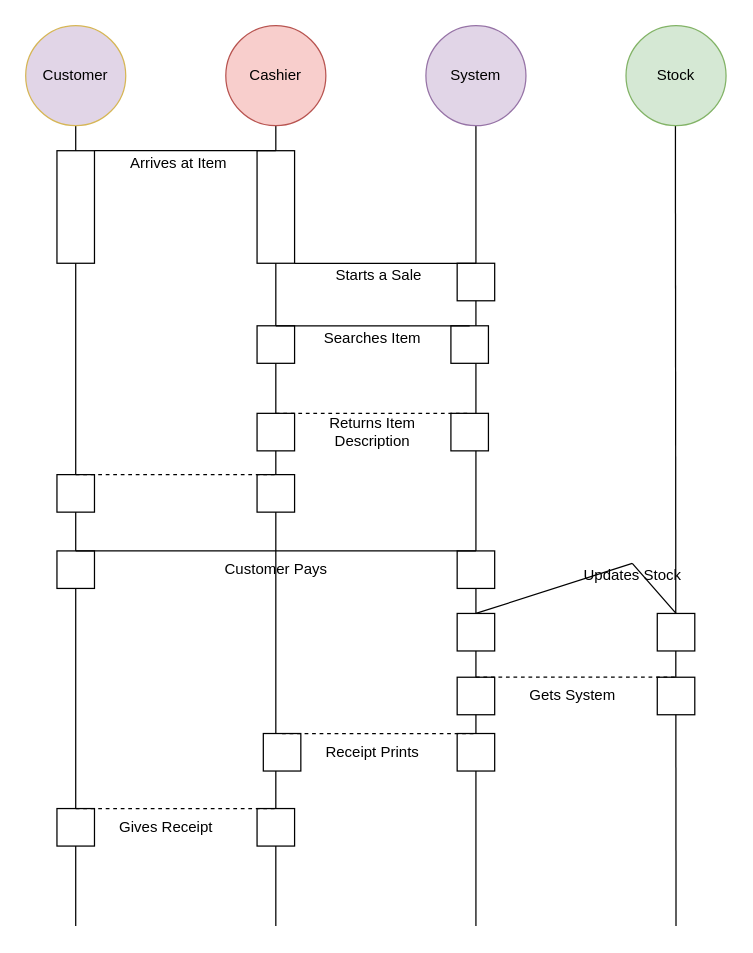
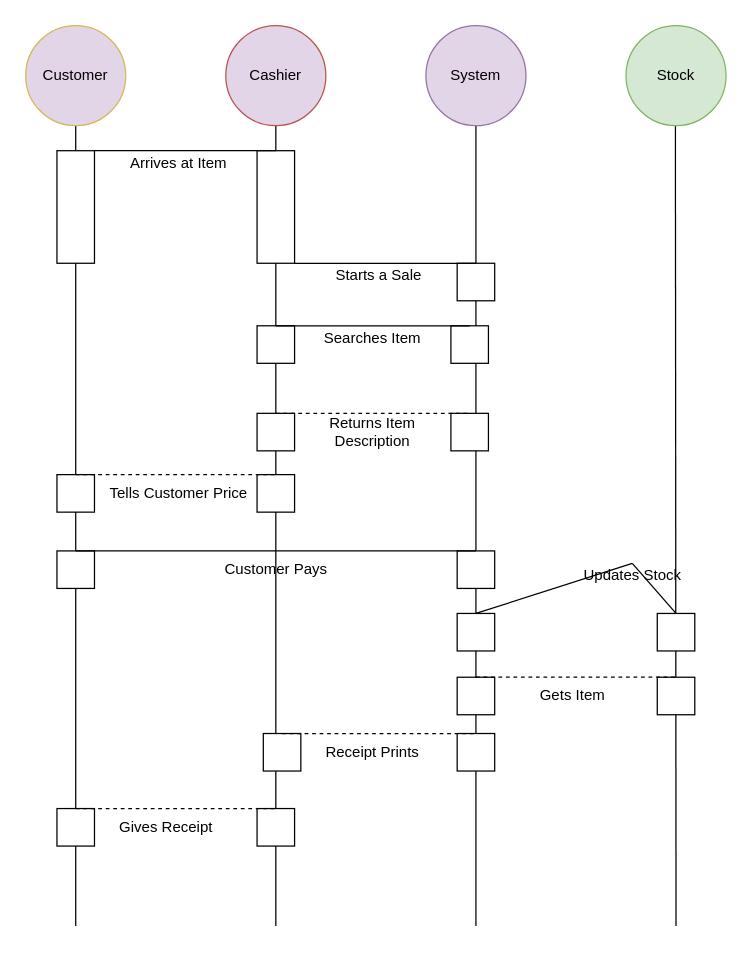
  <mxCell id="0" />
  <mxCell id="1" parent="0" />
  <mxCell id="2" value="" style="endArrow=none;html=1;entryX=0.5;entryY=1;entryDx=0;entryDy=0;" parent="1" edge="1"><mxGeometry width="50" height="50" relative="1" as="geometry"><mxPoint x="540" y="740" as="sourcePoint" /><mxPoint x="539.5" y="99" as="targetPoint" /></mxGeometry></mxCell>
  <mxCell id="3" value="" style="endArrow=none;html=1;entryX=0.5;entryY=1;entryDx=0;entryDy=0;" parent="1" edge="1"><mxGeometry width="50" height="50" relative="1" as="geometry"><mxPoint x="380" y="740" as="sourcePoint" /><mxPoint x="380" y="100" as="targetPoint" /></mxGeometry></mxCell>
  <mxCell id="4" value="" style="endArrow=none;html=1;entryX=0.5;entryY=1;entryDx=0;entryDy=0;" parent="1" edge="1"><mxGeometry width="50" height="50" relative="1" as="geometry"><mxPoint x="220" y="740" as="sourcePoint" /><mxPoint x="220" y="99" as="targetPoint" /></mxGeometry></mxCell>
  <mxCell id="5" value="" style="endArrow=none;html=1;entryX=0.5;entryY=1;entryDx=0;entryDy=0;" parent="1" target="6" edge="1"><mxGeometry width="50" height="50" relative="1" as="geometry"><mxPoint x="60" y="740" as="sourcePoint" /><mxPoint x="100" y="600" as="targetPoint" /></mxGeometry></mxCell>
  <mxCell id="6" value="Customer" style="ellipse;whiteSpace=wrap;html=1;aspect=fixed;fillColor=#e1d5e7;strokeColor=#d6b656;" parent="1" vertex="1"><mxGeometry x="20" y="20" width="80" height="80" as="geometry" /></mxCell>
- <mxCell id="7" value="Cashier" style="ellipse;whiteSpace=wrap;html=1;aspect=fixed;fillColor=#f8cecc;strokeColor=#b85450;" parent="1" vertex="1"><mxGeometry x="180" y="20" width="80" height="80" as="geometry" /></mxCell>
+ <mxCell id="7" value="Cashier" style="ellipse;whiteSpace=wrap;html=1;aspect=fixed;fillColor=#e1d5e7;strokeColor=#b85450;" parent="1" vertex="1"><mxGeometry x="180" y="20" width="80" height="80" as="geometry" /></mxCell>
  <mxCell id="8" value="System" style="ellipse;whiteSpace=wrap;html=1;aspect=fixed;fillColor=#e1d5e7;strokeColor=#9673a6;" parent="1" vertex="1"><mxGeometry x="340" y="20" width="80" height="80" as="geometry" /></mxCell>
  <mxCell id="9" value="" style="rounded=0;whiteSpace=wrap;html=1;" parent="1" vertex="1"><mxGeometry x="45" y="120" width="30" height="90" as="geometry" /></mxCell>
  <mxCell id="10" value="" style="rounded=0;whiteSpace=wrap;html=1;" parent="1" vertex="1"><mxGeometry x="205" y="120" width="30" height="90" as="geometry" /></mxCell>
  <mxCell id="11" value="" style="endArrow=none;html=1;entryX=0.5;entryY=0;entryDx=0;entryDy=0;" parent="1" target="10" edge="1"><mxGeometry width="50" height="50" relative="1" as="geometry"><mxPoint x="75" y="120" as="sourcePoint" /><mxPoint x="125" y="70" as="targetPoint" /></mxGeometry></mxCell>
  <mxCell id="12" value="Arrives at Item" style="text;html=1;strokeColor=none;fillColor=none;align=center;verticalAlign=middle;whiteSpace=wrap;rounded=0;" parent="1" vertex="1"><mxGeometry x="80" y="120" width="125" height="20" as="geometry" /></mxCell>
  <mxCell id="13" value="" style="rounded=0;whiteSpace=wrap;html=1;" parent="1" vertex="1"><mxGeometry x="365" y="210" width="30" height="30" as="geometry" /></mxCell>
  <mxCell id="14" value="" style="endArrow=none;html=1;entryX=0.5;entryY=0;entryDx=0;entryDy=0;" parent="1" target="13" edge="1"><mxGeometry width="50" height="50" relative="1" as="geometry"><mxPoint x="235" y="210" as="sourcePoint" /><mxPoint x="285" y="160" as="targetPoint" /></mxGeometry></mxCell>
  <mxCell id="15" value="Starts a Sale" style="text;html=1;strokeColor=none;fillColor=none;align=center;verticalAlign=middle;whiteSpace=wrap;rounded=0;" parent="1" vertex="1"><mxGeometry x="240" y="210" width="125" height="20" as="geometry" /></mxCell>
  <mxCell id="16" value="" style="rounded=0;whiteSpace=wrap;html=1;" parent="1" vertex="1"><mxGeometry x="205" y="260" width="30" height="30" as="geometry" /></mxCell>
  <mxCell id="17" value="" style="rounded=0;whiteSpace=wrap;html=1;" parent="1" vertex="1"><mxGeometry x="360" y="260" width="30" height="30" as="geometry" /></mxCell>
  <mxCell id="18" value="Searches Item" style="text;html=1;strokeColor=none;fillColor=none;align=center;verticalAlign=middle;whiteSpace=wrap;rounded=0;" parent="1" vertex="1"><mxGeometry x="235" y="260" width="125" height="20" as="geometry" /></mxCell>
  <mxCell id="19" value="" style="endArrow=none;html=1;entryX=0.5;entryY=0;entryDx=0;entryDy=0;exitX=0.5;exitY=0;exitDx=0;exitDy=0;" parent="1" source="16" target="17" edge="1"><mxGeometry width="50" height="50" relative="1" as="geometry"><mxPoint x="235" y="265" as="sourcePoint" /><mxPoint x="380" y="265" as="targetPoint" /></mxGeometry></mxCell>
  <mxCell id="20" value="" style="rounded=0;whiteSpace=wrap;html=1;" parent="1" vertex="1"><mxGeometry x="205" y="330" width="30" height="30" as="geometry" /></mxCell>
  <mxCell id="21" value="" style="rounded=0;whiteSpace=wrap;html=1;" parent="1" vertex="1"><mxGeometry x="360" y="330" width="30" height="30" as="geometry" /></mxCell>
  <mxCell id="22" value="Returns Item Description" style="text;html=1;strokeColor=none;fillColor=none;align=center;verticalAlign=middle;whiteSpace=wrap;rounded=0;" parent="1" vertex="1"><mxGeometry x="235" y="335" width="125" height="20" as="geometry" /></mxCell>
  <mxCell id="23" value="" style="rounded=0;whiteSpace=wrap;html=1;" parent="1" vertex="1"><mxGeometry x="205" y="379" width="30" height="30" as="geometry" /></mxCell>
  <mxCell id="24" value="" style="rounded=0;whiteSpace=wrap;html=1;" parent="1" vertex="1"><mxGeometry x="45" y="379" width="30" height="30" as="geometry" /></mxCell>
  <mxCell id="25" value="" style="endArrow=none;dashed=1;html=1;entryX=0.5;entryY=0;entryDx=0;entryDy=0;exitX=0.5;exitY=0;exitDx=0;exitDy=0;" parent="1" source="24" target="23" edge="1"><mxGeometry width="50" height="50" relative="1" as="geometry"><mxPoint x="130" y="424" as="sourcePoint" /><mxPoint x="180" y="374" as="targetPoint" /></mxGeometry></mxCell>
+ <mxCell id="26" value="&lt;div&gt;Tells Customer Price&lt;/div&gt;" style="text;html=1;strokeColor=none;fillColor=none;align=center;verticalAlign=middle;whiteSpace=wrap;rounded=0;" parent="1" vertex="1"><mxGeometry x="80" y="384" width="125" height="20" as="geometry" /></mxCell>
  <mxCell id="27" value="" style="endArrow=none;dashed=1;html=1;entryX=0.5;entryY=0;entryDx=0;entryDy=0;" parent="1" edge="1"><mxGeometry width="50" height="50" relative="1" as="geometry"><mxPoint x="220" y="330" as="sourcePoint" /><mxPoint x="375" y="330" as="targetPoint" /></mxGeometry></mxCell>
  <mxCell id="28" value="" style="rounded=0;whiteSpace=wrap;html=1;" parent="1" vertex="1"><mxGeometry x="45" y="440" width="30" height="30" as="geometry" /></mxCell>
  <mxCell id="29" value="" style="rounded=0;whiteSpace=wrap;html=1;" parent="1" vertex="1"><mxGeometry x="365" y="440" width="30" height="30" as="geometry" /></mxCell>
  <mxCell id="30" value="" style="endArrow=none;html=1;exitX=0.5;exitY=0;exitDx=0;exitDy=0;entryX=0.5;entryY=0;entryDx=0;entryDy=0;" parent="1" source="28" target="29" edge="1"><mxGeometry width="50" height="50" relative="1" as="geometry"><mxPoint x="20" y="540" as="sourcePoint" /><mxPoint x="70" y="490" as="targetPoint" /></mxGeometry></mxCell>
  <mxCell id="31" value="&lt;div&gt;Customer Pays&lt;br&gt;&lt;/div&gt;" style="text;html=1;strokeColor=none;fillColor=none;align=center;verticalAlign=middle;whiteSpace=wrap;rounded=0;" parent="1" vertex="1"><mxGeometry x="157.5" y="445" width="125" height="20" as="geometry" /></mxCell>
  <mxCell id="32" value="" style="rounded=0;whiteSpace=wrap;html=1;" parent="1" vertex="1"><mxGeometry x="365" y="586" width="30" height="30" as="geometry" /></mxCell>
  <mxCell id="33" value="" style="rounded=0;whiteSpace=wrap;html=1;" parent="1" vertex="1"><mxGeometry x="210" y="586" width="30" height="30" as="geometry" /></mxCell>
  <mxCell id="34" value="" style="endArrow=none;dashed=1;html=1;entryX=0.5;entryY=0;entryDx=0;entryDy=0;exitX=0.5;exitY=0;exitDx=0;exitDy=0;" parent="1" source="33" target="32" edge="1"><mxGeometry width="50" height="50" relative="1" as="geometry"><mxPoint x="277.5" y="636" as="sourcePoint" /><mxPoint x="327.5" y="586" as="targetPoint" /></mxGeometry></mxCell>
  <mxCell id="35" value="&lt;div&gt;Receipt Prints&lt;br&gt;&lt;/div&gt;" style="text;html=1;strokeColor=none;fillColor=none;align=center;verticalAlign=middle;whiteSpace=wrap;rounded=0;" parent="1" vertex="1"><mxGeometry x="235" y="591" width="125" height="20" as="geometry" /></mxCell>
  <mxCell id="36" value="" style="rounded=0;whiteSpace=wrap;html=1;" parent="1" vertex="1"><mxGeometry x="205" y="646" width="30" height="30" as="geometry" /></mxCell>
  <mxCell id="37" value="" style="rounded=0;whiteSpace=wrap;html=1;" parent="1" vertex="1"><mxGeometry x="45" y="646" width="30" height="30" as="geometry" /></mxCell>
  <mxCell id="38" value="" style="endArrow=none;dashed=1;html=1;entryX=0.5;entryY=0;entryDx=0;entryDy=0;exitX=0.5;exitY=0;exitDx=0;exitDy=0;" parent="1" source="37" target="36" edge="1"><mxGeometry width="50" height="50" relative="1" as="geometry"><mxPoint x="112.5" y="696" as="sourcePoint" /><mxPoint x="162.5" y="646" as="targetPoint" /></mxGeometry></mxCell>
  <mxCell id="39" value="Gives Receipt" style="text;html=1;strokeColor=none;fillColor=none;align=center;verticalAlign=middle;whiteSpace=wrap;rounded=0;" parent="1" vertex="1"><mxGeometry x="70" y="651" width="125" height="20" as="geometry" /></mxCell>
  <mxCell id="40" value="Stock" style="ellipse;whiteSpace=wrap;html=1;aspect=fixed;fillColor=#d5e8d4;strokeColor=#82b366;" parent="1" vertex="1"><mxGeometry x="500" y="20" width="80" height="80" as="geometry" /></mxCell>
  <mxCell id="41" value="" style="rounded=0;whiteSpace=wrap;html=1;" parent="1" vertex="1"><mxGeometry x="525" y="541" width="30" height="30" as="geometry" /></mxCell>
  <mxCell id="42" value="" style="rounded=0;whiteSpace=wrap;html=1;" parent="1" vertex="1"><mxGeometry x="365" y="541" width="30" height="30" as="geometry" /></mxCell>
  <mxCell id="43" value="" style="endArrow=none;dashed=1;html=1;entryX=0.5;entryY=0;entryDx=0;entryDy=0;exitX=0.5;exitY=0;exitDx=0;exitDy=0;" parent="1" source="42" target="41" edge="1"><mxGeometry width="50" height="50" relative="1" as="geometry"><mxPoint x="432.5" y="591" as="sourcePoint" /><mxPoint x="482.5" y="541" as="targetPoint" /></mxGeometry></mxCell>
- <mxCell id="44" value="Gets System" style="text;html=1;strokeColor=none;fillColor=none;align=center;verticalAlign=middle;whiteSpace=wrap;rounded=0;" parent="1" vertex="1"><mxGeometry x="395" y="546" width="125" height="20" as="geometry" /></mxCell>
+ <mxCell id="44" value="Gets Item" style="text;html=1;strokeColor=none;fillColor=none;align=center;verticalAlign=middle;whiteSpace=wrap;rounded=0;" parent="1" vertex="1"><mxGeometry x="395" y="546" width="125" height="20" as="geometry" /></mxCell>
  <mxCell id="45" value="" style="rounded=0;whiteSpace=wrap;html=1;" parent="1" vertex="1"><mxGeometry x="525" y="490" width="30" height="30" as="geometry" /></mxCell>
  <mxCell id="46" value="" style="rounded=0;whiteSpace=wrap;html=1;" parent="1" vertex="1"><mxGeometry x="365" y="490" width="30" height="30" as="geometry" /></mxCell>
  <mxCell id="47" value="" style="endArrow=none;html=1;exitX=0.5;exitY=0;exitDx=0;exitDy=0;entryX=0.5;entryY=0;entryDx=0;entryDy=0;" parent="1" source="48" target="45" edge="1"><mxGeometry width="50" height="50" relative="1" as="geometry"><mxPoint x="430" y="510" as="sourcePoint" /><mxPoint x="480" y="460" as="targetPoint" /></mxGeometry></mxCell>
  <mxCell id="48" value="Updates Stock" style="text;html=1;strokeColor=none;fillColor=none;align=center;verticalAlign=middle;whiteSpace=wrap;rounded=0;" parent="1" vertex="1"><mxGeometry x="442.5" y="450" width="125" height="20" as="geometry" /></mxCell>
  <mxCell id="49" value="" style="endArrow=none;html=1;exitX=0.5;exitY=0;exitDx=0;exitDy=0;entryX=0.5;entryY=0;entryDx=0;entryDy=0;" parent="1" source="46" target="48" edge="1"><mxGeometry width="50" height="50" relative="1" as="geometry"><mxPoint x="380" y="490" as="sourcePoint" /><mxPoint x="540" y="490" as="targetPoint" /></mxGeometry></mxCell>
